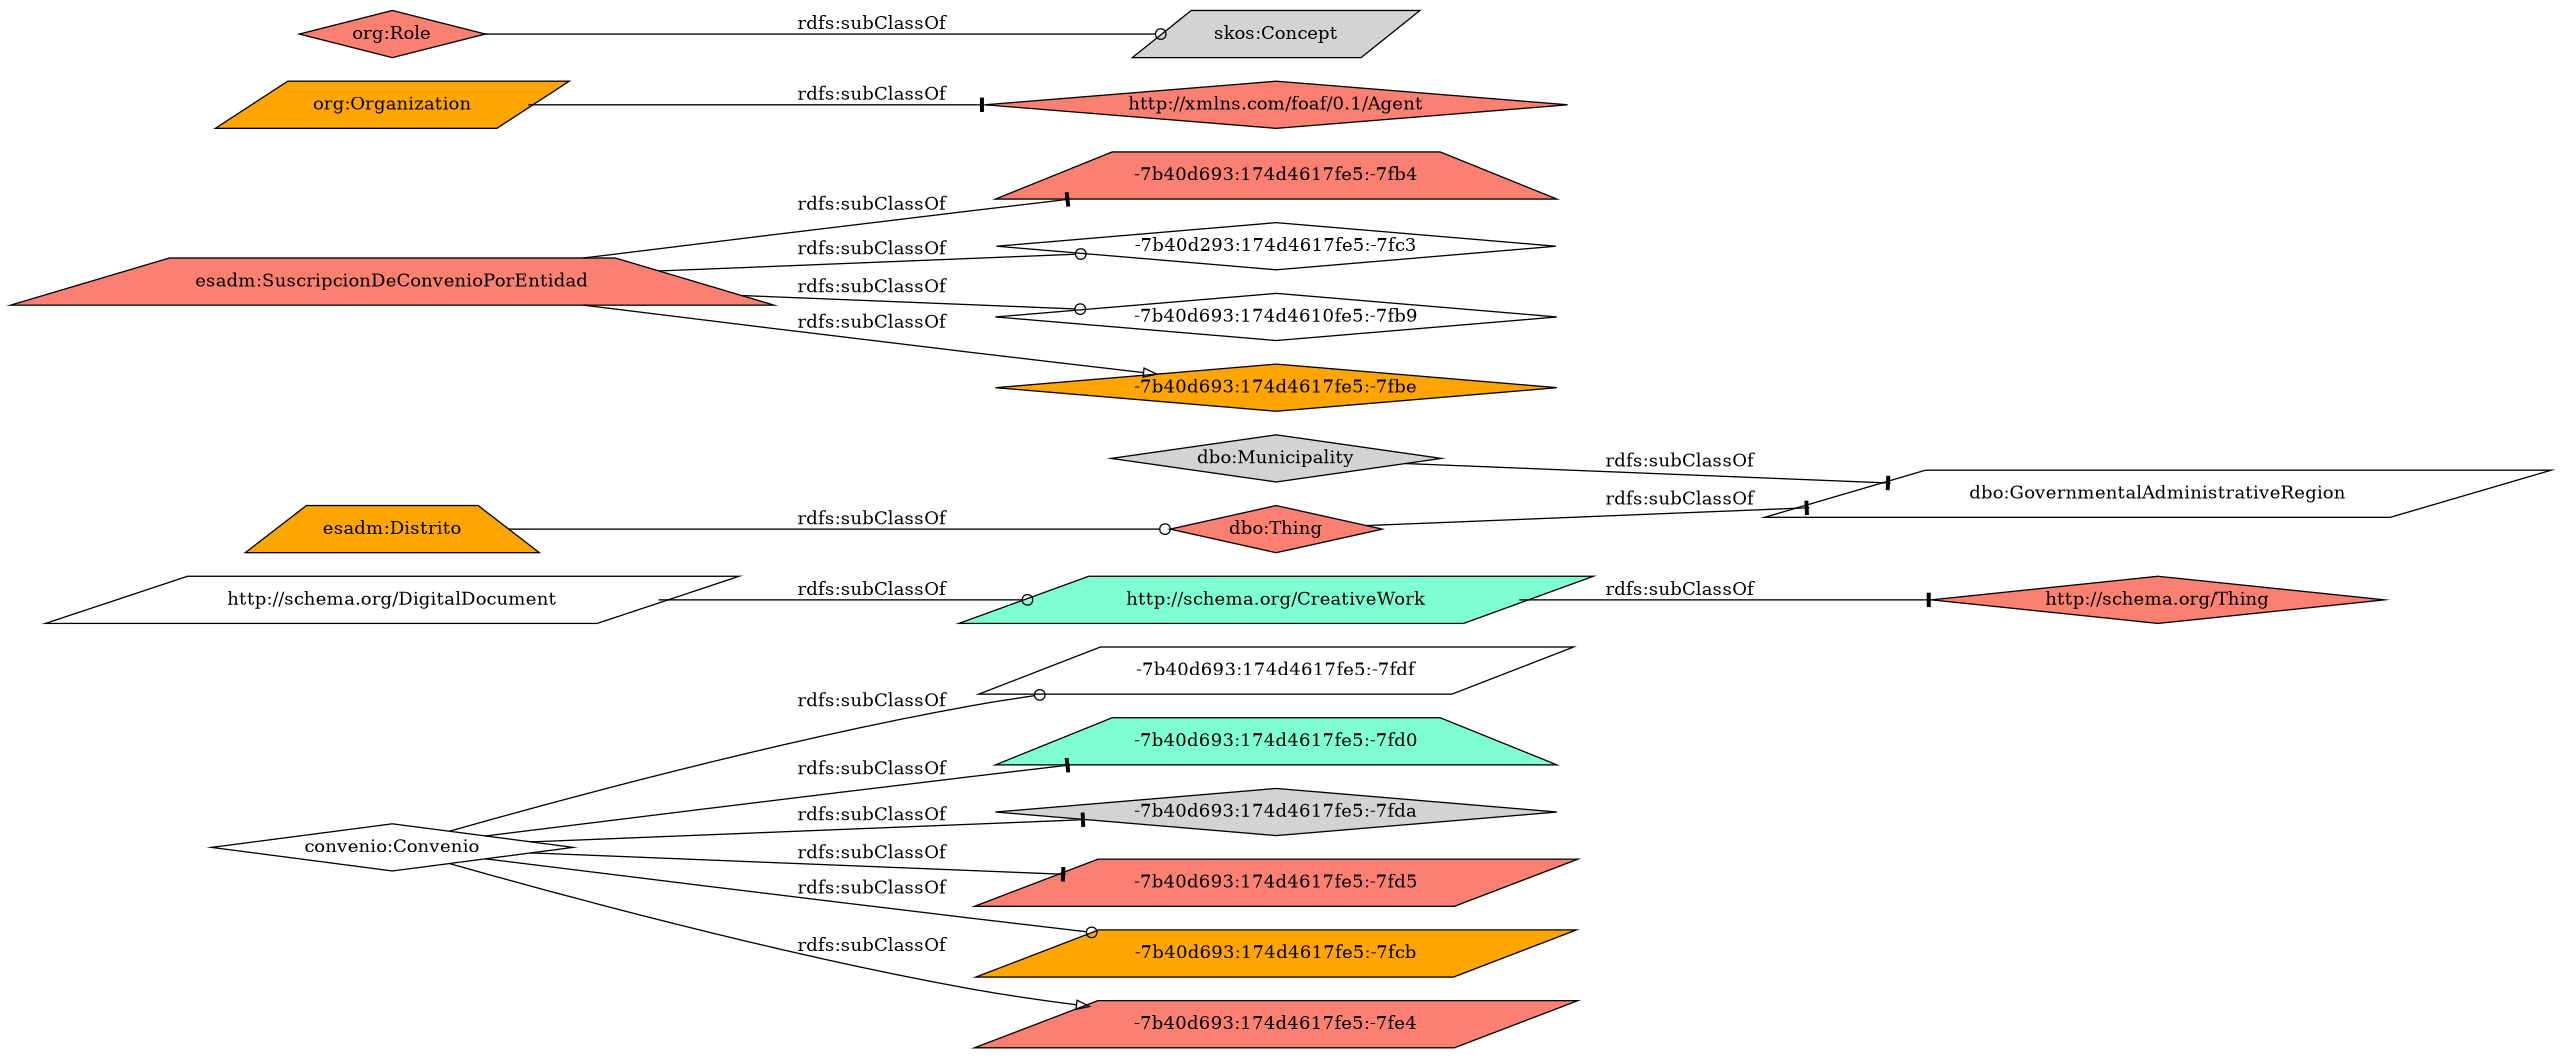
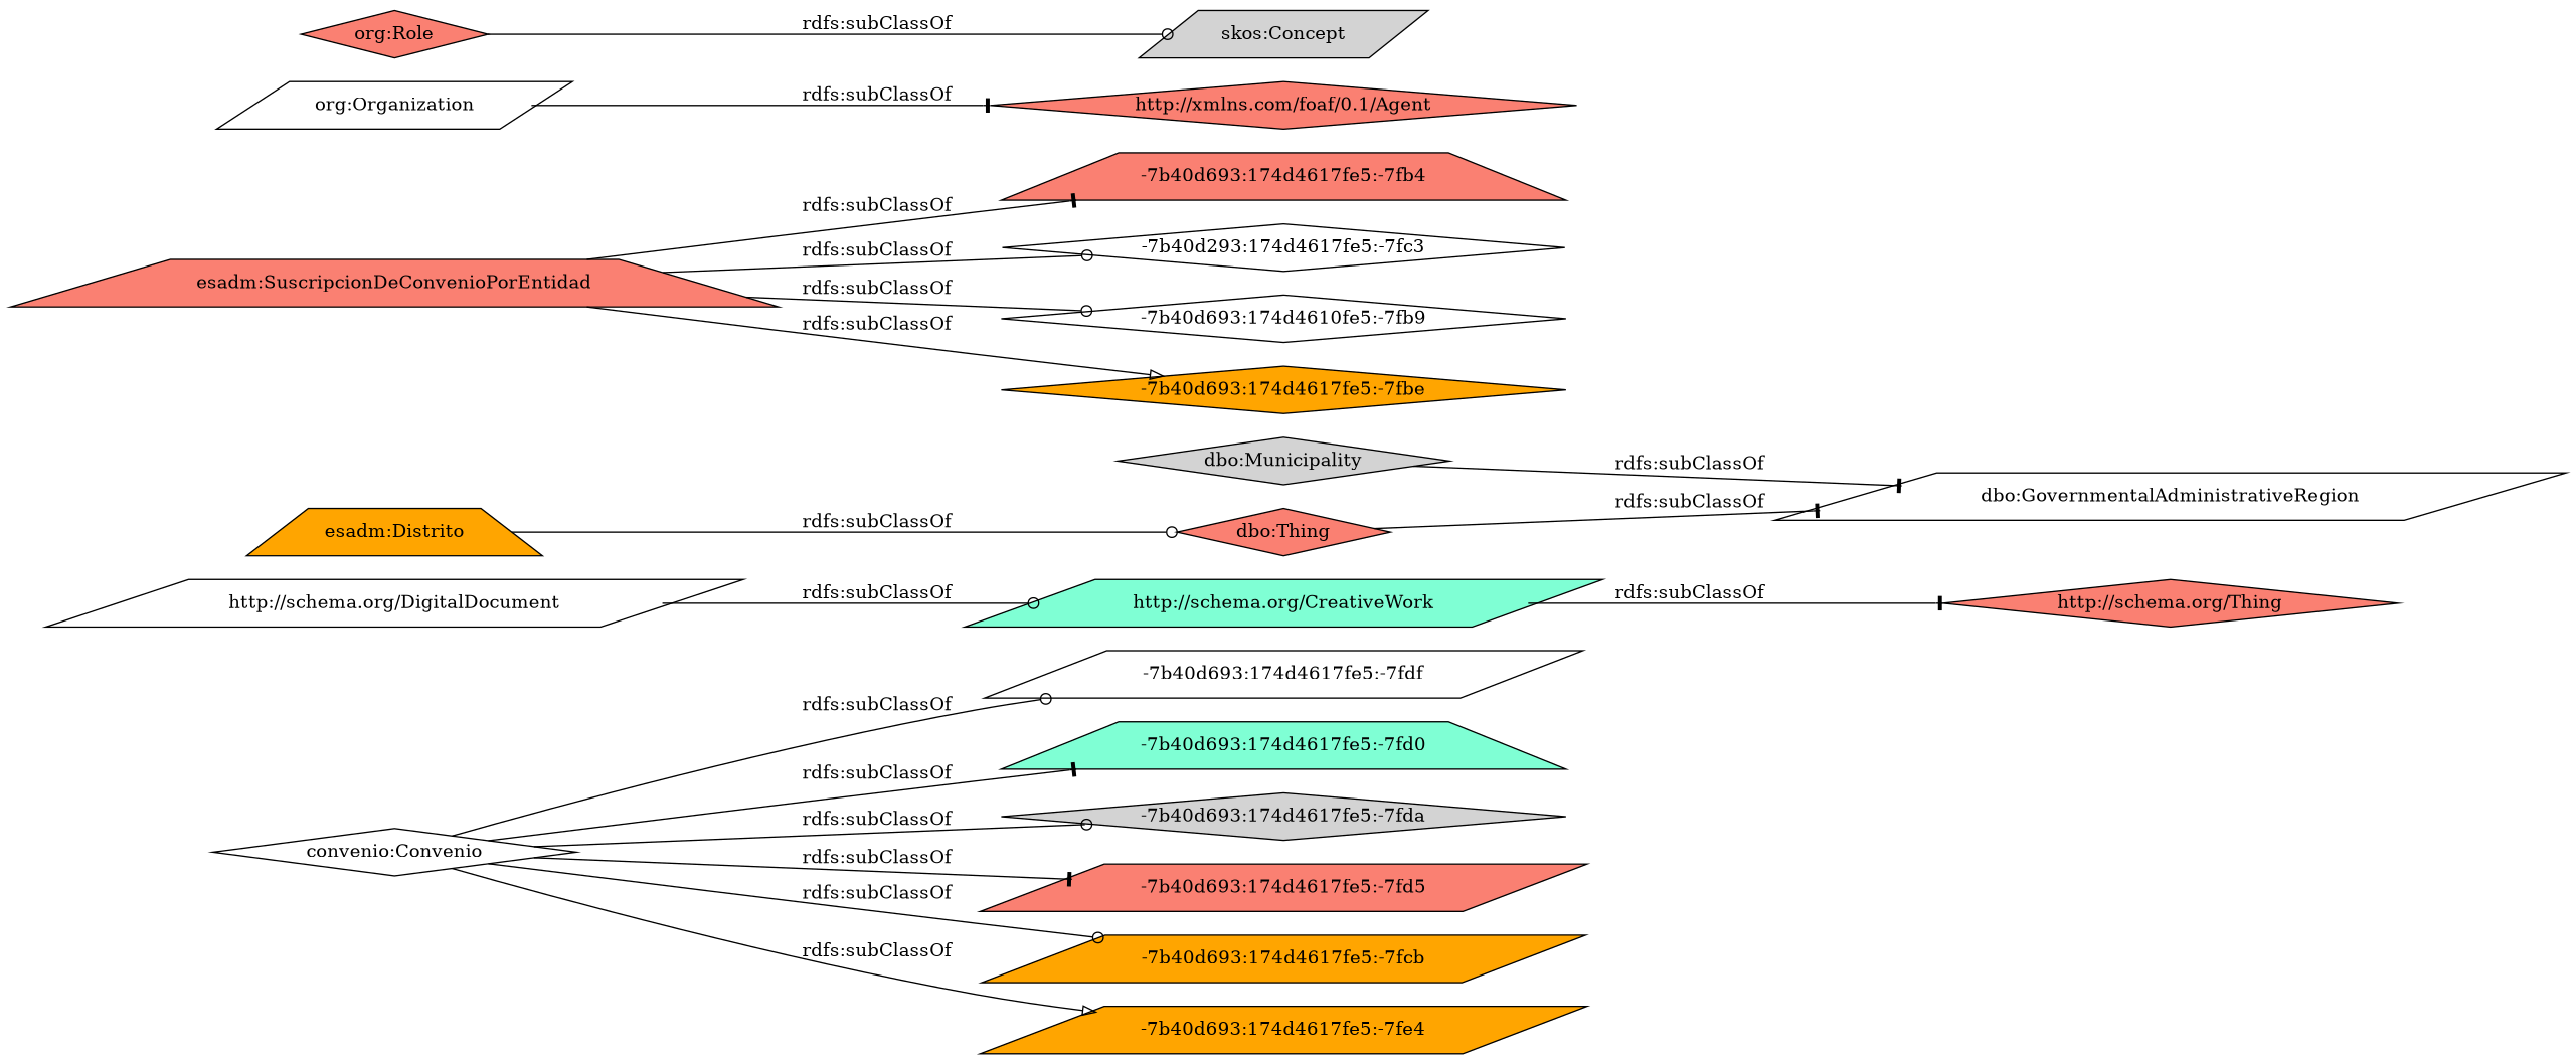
  digraph {
    rankdir=LR
    node [color=black fillcolor=salmon shape=diamond style=filled]
    edge [arrowhead=tee]
    "-7b40d693:174d4617fe5:-7fdf" [fillcolor=white shape=parallelogram]
    "convenio:Convenio" [fillcolor=white]
    "-7b40d693:174d4617fe5:-7fd0" [fillcolor=aquamarine shape=trapezium]
    "-7b40d693:174d4617fe5:-7fda" [fillcolor=lightgrey]
    "-7b40d693:174d4617fe5:-7fd5" [shape=parallelogram]
    "-7b40d693:174d4617fe5:-7fcb" [fillcolor=orange shape=parallelogram]
-   "-7b40d693:174d4617fe5:-7fe4" [shape=parallelogram]
+   "-7b40d693:174d4617fe5:-7fe4" [fillcolor=orange shape=parallelogram]
    "http://schema.org/CreativeWork" [fillcolor=aquamarine shape=parallelogram]
    "http://schema.org/Thing"
    n10 [label="dbo:Thing"]
    "dbo:GovernmentalAdministrativeRegion" [fillcolor=white shape=parallelogram]
    n12 [label="esadm:SuscripcionDeConvenioPorEntidad" shape=trapezium]
    "-7b40d693:174d4617fe5:-7fb4" [shape=trapezium]
    n14 [fillcolor=white label="-7b40d293:174d4617fe5:-7fc3"]
    n15 [fillcolor=white label="-7b40d693:174d4610fe5:-7fb9"]
    "-7b40d693:174d4617fe5:-7fbe" [fillcolor=orange]
    "esadm:Distrito" [fillcolor=orange shape=trapezium]
    "http://schema.org/DigitalDocument" [fillcolor=white shape=parallelogram]
    "dbo:Municipality" [fillcolor=lightgrey]
-   "org:Organization" [fillcolor=orange shape=parallelogram]
+   "org:Organization" [fillcolor=white shape=parallelogram]
    "http://xmlns.com/foaf/0.1/Agent"
    "org:Role"
    "skos:Concept" [fillcolor=lightgrey shape=parallelogram]
    "convenio:Convenio" -> "-7b40d693:174d4617fe5:-7fdf" [arrowhead=odot label="rdfs:subClassOf"]
    "convenio:Convenio" -> "-7b40d693:174d4617fe5:-7fd0" [label="rdfs:subClassOf"]
-   "convenio:Convenio" -> "-7b40d693:174d4617fe5:-7fda" [label="rdfs:subClassOf"]
+   "convenio:Convenio" -> "-7b40d693:174d4617fe5:-7fda" [arrowhead=odot label="rdfs:subClassOf"]
    "convenio:Convenio" -> "-7b40d693:174d4617fe5:-7fd5" [label="rdfs:subClassOf"]
    "convenio:Convenio" -> "-7b40d693:174d4617fe5:-7fcb" [arrowhead=odot label="rdfs:subClassOf"]
    "convenio:Convenio" -> "-7b40d693:174d4617fe5:-7fe4" [arrowhead=onormal label="rdfs:subClassOf"]
    "http://schema.org/CreativeWork" -> "http://schema.org/Thing" [label="rdfs:subClassOf"]
    n10 -> "dbo:GovernmentalAdministrativeRegion" [label="rdfs:subClassOf"]
    n12 -> "-7b40d693:174d4617fe5:-7fb4" [label="rdfs:subClassOf"]
    n12 -> n14 [arrowhead=odot label="rdfs:subClassOf"]
    n12 -> n15 [arrowhead=odot label="rdfs:subClassOf"]
    n12 -> "-7b40d693:174d4617fe5:-7fbe" [arrowhead=onormal label="rdfs:subClassOf"]
    "esadm:Distrito" -> n10 [arrowhead=odot label="rdfs:subClassOf"]
    "http://schema.org/DigitalDocument" -> "http://schema.org/CreativeWork" [arrowhead=odot label="rdfs:subClassOf"]
    "dbo:Municipality" -> "dbo:GovernmentalAdministrativeRegion" [label="rdfs:subClassOf"]
    "org:Organization" -> "http://xmlns.com/foaf/0.1/Agent" [label="rdfs:subClassOf"]
    "org:Role" -> "skos:Concept" [arrowhead=odot label="rdfs:subClassOf"]
  }
